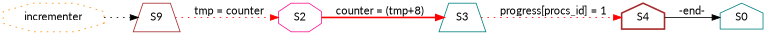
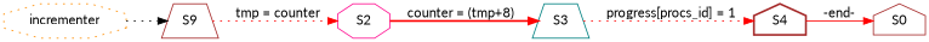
  digraph {
    fontname=Lato
    rankdir=LR
    node [color=brown fontname=Lato shape=octagon]
    edge [fontname=Lato style=dotted color=red]
    n1 [color=darkorange label=incrementer style=dotted]
    n2 [label=S9 shape=trapezium]
    S2 [color=deeppink]
    S3 [color=teal shape=trapezium]
    S4 [shape=house style=bold]
-   S0 [color=teal shape=house]
+   S0 [shape=house]
    n1 -> n2 [color=""]
    n2 -> S2 [label="tmp = counter"]
    S2 -> S3 [label="counter = (tmp+8)" style=bold]
    S3 -> S4 [label="progress[procs_id] = 1"]
-   S4 -> S0 [color=black label="-end-" style=solid]
+   S4 -> S0 [label="-end-" style=solid]
  }
